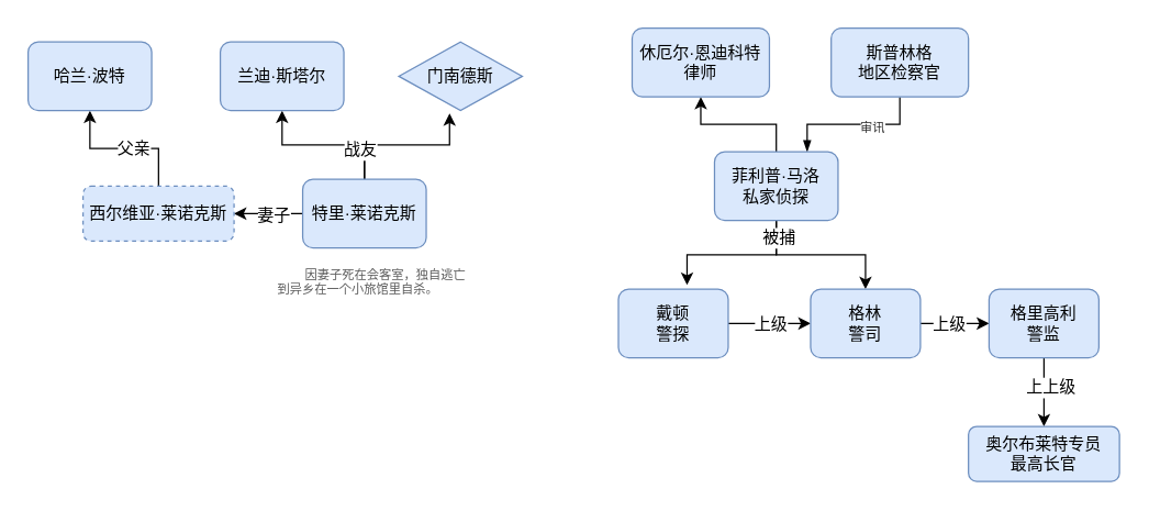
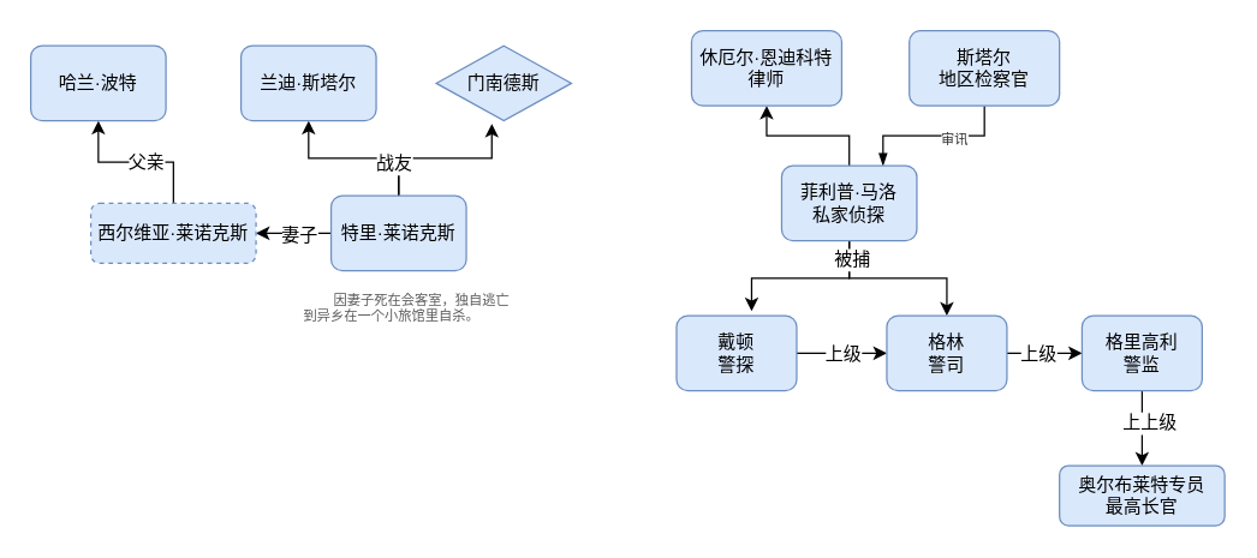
  <mxCell id="0" />
  <mxCell id="1" parent="0" />
  <mxCell id="2" style="edgeStyle=orthogonalEdgeStyle;rounded=0;orthogonalLoop=1;jettySize=auto;html=1;entryX=0.625;entryY=-0.06;entryDx=0;entryDy=0;entryPerimeter=0;fontFamily=Helvetica;fontSize=12;fontColor=default;" edge="1" parent="1" source="8" target="24"><mxGeometry relative="1" as="geometry" /></mxCell>
  <mxCell id="3" style="edgeStyle=orthogonalEdgeStyle;rounded=0;orthogonalLoop=1;jettySize=auto;html=1;entryX=0.5;entryY=0;entryDx=0;entryDy=0;fontFamily=Helvetica;fontSize=12;fontColor=default;" edge="1" parent="1" source="8" target="27"><mxGeometry relative="1" as="geometry" /></mxCell>
  <mxCell id="4" value="被捕" style="edgeLabel;html=1;align=center;verticalAlign=middle;resizable=0;points=[];fontSize=12;fontFamily=Helvetica;fontColor=default;" vertex="1" connectable="0" parent="3"><mxGeometry x="-0.788" y="1" relative="1" as="geometry"><mxPoint as="offset" /></mxGeometry></mxCell>
  <mxCell id="5" value="" style="edgeStyle=orthogonalEdgeStyle;rounded=0;orthogonalLoop=1;jettySize=auto;html=1;fontFamily=Helvetica;fontSize=9;fontColor=#5C5C5C;" edge="1" parent="1" source="8" target="32"><mxGeometry relative="1" as="geometry" /></mxCell>
  <mxCell id="6" style="edgeStyle=orthogonalEdgeStyle;rounded=0;orthogonalLoop=1;jettySize=auto;html=1;entryX=0.5;entryY=1;entryDx=0;entryDy=0;fontFamily=Helvetica;fontSize=9;fontColor=#5C5C5C;startArrow=blockThin;startFill=1;endArrow=none;endFill=0;exitX=0.75;exitY=0;exitDx=0;exitDy=0;" edge="1" parent="1" source="8" target="33"><mxGeometry relative="1" as="geometry" /></mxCell>
  <mxCell id="7" value="审讯" style="edgeLabel;html=1;align=center;verticalAlign=middle;resizable=0;points=[];fontSize=9;fontFamily=Helvetica;fontColor=#303030;" vertex="1" connectable="0" parent="6"><mxGeometry x="0.246" y="-2" relative="1" as="geometry"><mxPoint as="offset" /></mxGeometry></mxCell>
  <mxCell id="8" value="菲利普·马洛&lt;br&gt;私家侦探" style="rounded=1;whiteSpace=wrap;html=1;fillColor=#dae8fc;strokeColor=#6c8ebf;sketch=0;" vertex="1" parent="1"><mxGeometry x="520" y="110" width="90" height="50" as="geometry" /></mxCell>
  <mxCell id="9" value="" style="edgeStyle=orthogonalEdgeStyle;rounded=0;orthogonalLoop=1;jettySize=auto;html=1;fontFamily=Helvetica;fontSize=12;fontColor=default;" edge="1" parent="1" source="14" target="17"><mxGeometry relative="1" as="geometry" /></mxCell>
  <mxCell id="10" value="妻子" style="edgeLabel;html=1;align=center;verticalAlign=middle;resizable=0;points=[];fontSize=12;fontFamily=Helvetica;fontColor=default;" vertex="1" connectable="0" parent="9"><mxGeometry x="-0.2" y="1" relative="1" as="geometry"><mxPoint x="-2" as="offset" /></mxGeometry></mxCell>
  <mxCell id="11" style="edgeStyle=orthogonalEdgeStyle;rounded=0;orthogonalLoop=1;jettySize=auto;html=1;entryX=0.5;entryY=1;entryDx=0;entryDy=0;fontFamily=Helvetica;fontSize=12;fontColor=default;" edge="1" parent="1" source="14" target="20"><mxGeometry relative="1" as="geometry" /></mxCell>
  <mxCell id="12" style="edgeStyle=orthogonalEdgeStyle;rounded=0;orthogonalLoop=1;jettySize=auto;html=1;entryX=0.411;entryY=1.04;entryDx=0;entryDy=0;entryPerimeter=0;fontFamily=Helvetica;fontSize=12;fontColor=default;" edge="1" parent="1" source="14" target="19"><mxGeometry relative="1" as="geometry" /></mxCell>
  <mxCell id="13" value="战友" style="edgeLabel;html=1;align=center;verticalAlign=middle;resizable=0;points=[];fontSize=12;fontFamily=Helvetica;fontColor=default;" vertex="1" connectable="0" parent="12"><mxGeometry x="-0.6" y="4" relative="1" as="geometry"><mxPoint as="offset" /></mxGeometry></mxCell>
  <mxCell id="14" value="特里·莱诺克斯" style="rounded=1;whiteSpace=wrap;html=1;fillColor=#dae8fc;strokeColor=#6c8ebf;sketch=0;" vertex="1" parent="1"><mxGeometry x="220" y="130" width="90" height="50" as="geometry" /></mxCell>
  <mxCell id="15" value="" style="edgeStyle=orthogonalEdgeStyle;rounded=0;orthogonalLoop=1;jettySize=auto;html=1;fontFamily=Helvetica;fontSize=12;fontColor=default;" edge="1" parent="1" source="17" target="18"><mxGeometry relative="1" as="geometry" /></mxCell>
  <mxCell id="16" value="父亲" style="edgeLabel;html=1;align=center;verticalAlign=middle;resizable=0;points=[];fontSize=12;fontFamily=Helvetica;fontColor=default;" vertex="1" connectable="0" parent="15"><mxGeometry x="-0.3" y="1" relative="1" as="geometry"><mxPoint x="-9" y="-1" as="offset" /></mxGeometry></mxCell>
  <mxCell id="17" value="西尔维亚·莱诺克斯" style="rounded=1;whiteSpace=wrap;html=1;fillColor=#dae8fc;strokeColor=#6c8ebf;sketch=0;dashed=1;" vertex="1" parent="1"><mxGeometry x="60" y="135" width="110" height="40" as="geometry" /></mxCell>
  <mxCell id="18" value="哈兰·波特" style="rounded=1;whiteSpace=wrap;html=1;fillColor=#dae8fc;strokeColor=#6c8ebf;sketch=0;" vertex="1" parent="1"><mxGeometry y="30" width="90" height="50" as="geometry" x="20" /></mxCell>
  <mxCell id="19" value="门南德斯" style="rhombus;whiteSpace=wrap;html=1;fillColor=#dae8fc;strokeColor=#6c8ebf;sketch=0;" vertex="1" parent="1"><mxGeometry x="290" y="30" width="90" height="50" as="geometry" /></mxCell>
  <mxCell id="20" value="兰迪·斯塔尔" style="rounded=1;whiteSpace=wrap;html=1;fillColor=#dae8fc;strokeColor=#6c8ebf;sketch=0;" vertex="1" parent="1"><mxGeometry x="160" y="30" width="90" height="50" as="geometry" /></mxCell>
  <mxCell id="21" value="&amp;nbsp; &amp;nbsp; &amp;nbsp; &amp;nbsp; 因妻子死在会客室，独自逃亡到异乡在一个小旅馆里自杀。" style="text;html=1;strokeColor=none;fillColor=none;align=left;verticalAlign=middle;whiteSpace=wrap;rounded=0;sketch=0;fontFamily=Helvetica;fontSize=9;fontColor=#5C5C5C;" vertex="1" parent="1"><mxGeometry x="200" y="180" width="140" height="50" as="geometry" /></mxCell>
  <mxCell id="22" value="" style="edgeStyle=orthogonalEdgeStyle;rounded=0;orthogonalLoop=1;jettySize=auto;html=1;fontFamily=Helvetica;fontSize=12;fontColor=default;" edge="1" parent="1" source="24" target="27"><mxGeometry relative="1" as="geometry" /></mxCell>
  <mxCell id="23" value="上级" style="edgeLabel;html=1;align=center;verticalAlign=middle;resizable=0;points=[];fontSize=12;fontFamily=Helvetica;fontColor=default;" vertex="1" connectable="0" parent="22"><mxGeometry x="-0.3" y="-2" relative="1" as="geometry"><mxPoint x="9" y="-2" as="offset" /></mxGeometry></mxCell>
  <mxCell id="24" value="戴顿&lt;br&gt;警探" style="rounded=1;whiteSpace=wrap;html=1;fillColor=#dae8fc;strokeColor=#6c8ebf;sketch=0;" vertex="1" parent="1"><mxGeometry x="450" y="210" width="80" height="50" as="geometry" /></mxCell>
  <mxCell id="25" value="" style="edgeStyle=orthogonalEdgeStyle;rounded=0;orthogonalLoop=1;jettySize=auto;html=1;fontFamily=Helvetica;fontSize=12;fontColor=default;" edge="1" parent="1" source="27" target="30"><mxGeometry relative="1" as="geometry" /></mxCell>
  <mxCell id="26" value="上级" style="edgeLabel;html=1;align=center;verticalAlign=middle;resizable=0;points=[];fontSize=12;fontFamily=Helvetica;fontColor=default;" vertex="1" connectable="0" parent="25"><mxGeometry x="0.28" y="-2" relative="1" as="geometry"><mxPoint x="-12" y="-2" as="offset" /></mxGeometry></mxCell>
  <mxCell id="27" value="格林&lt;br&gt;警司" style="rounded=1;whiteSpace=wrap;html=1;fillColor=#dae8fc;strokeColor=#6c8ebf;sketch=0;" vertex="1" parent="1"><mxGeometry x="590" y="210" width="80" height="50" as="geometry" /></mxCell>
  <mxCell id="28" style="edgeStyle=orthogonalEdgeStyle;rounded=0;orthogonalLoop=1;jettySize=auto;html=1;entryX=0.5;entryY=0;entryDx=0;entryDy=0;fontFamily=Helvetica;fontSize=12;fontColor=default;" edge="1" parent="1" source="30" target="31"><mxGeometry relative="1" as="geometry" /></mxCell>
  <mxCell id="29" value="上上级" style="edgeLabel;html=1;align=center;verticalAlign=middle;resizable=0;points=[];fontSize=12;fontFamily=Helvetica;fontColor=default;" vertex="1" connectable="0" parent="28"><mxGeometry x="-0.16" y="4" relative="1" as="geometry"><mxPoint as="offset" /></mxGeometry></mxCell>
  <mxCell id="30" value="格里高利&lt;br&gt;警监" style="rounded=1;whiteSpace=wrap;html=1;fillColor=#dae8fc;strokeColor=#6c8ebf;sketch=0;" vertex="1" parent="1"><mxGeometry x="720" y="210" width="80" height="50" as="geometry" /></mxCell>
  <mxCell id="31" value="奥尔布莱特专员&lt;br&gt;最高长官" style="rounded=1;whiteSpace=wrap;html=1;fillColor=#dae8fc;strokeColor=#6c8ebf;sketch=0;" vertex="1" parent="1"><mxGeometry x="705" y="310" width="110" height="40" as="geometry" /></mxCell>
  <mxCell id="32" value="休厄尔·恩迪科特&lt;br&gt;律师" style="rounded=1;whiteSpace=wrap;html=1;fillColor=#dae8fc;strokeColor=#6c8ebf;sketch=0;" vertex="1" parent="1"><mxGeometry x="460" y="20" width="100" height="50" as="geometry" /></mxCell>
- <mxCell id="33" value="斯普林格&lt;br&gt;地区检察官" style="rounded=1;whiteSpace=wrap;html=1;fillColor=#dae8fc;strokeColor=#6c8ebf;sketch=0;" vertex="1" parent="1"><mxGeometry x="605" y="20" width="100" height="50" as="geometry" /></mxCell>
+ <mxCell id="33" value="斯塔尔&lt;br&gt;地区检察官" style="rounded=1;whiteSpace=wrap;html=1;fillColor=#dae8fc;strokeColor=#6c8ebf;sketch=0;" vertex="1" parent="1"><mxGeometry x="605" y="20" width="100" height="50" as="geometry" /></mxCell>
